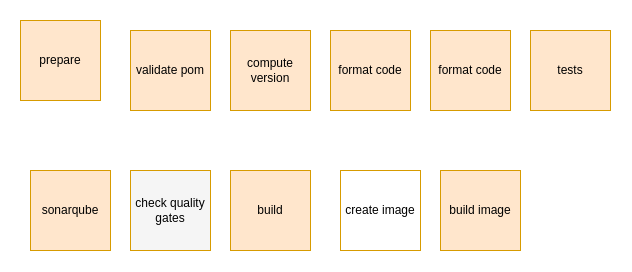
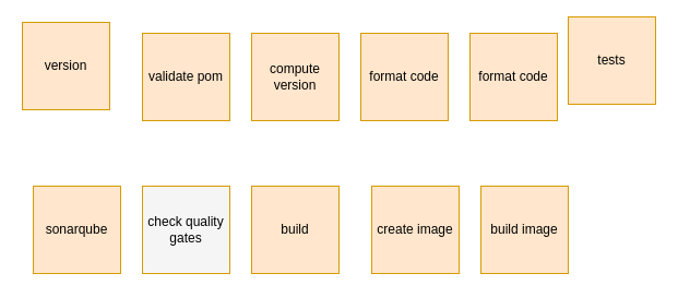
  <mxCell id="0" />
  <mxCell id="1" parent="0" />
- <mxCell id="2" value="prepare" style="whiteSpace=wrap;html=1;aspect=fixed;fillColor=#ffe6cc;strokeColor=#d79b00;" vertex="1" parent="1"><mxGeometry x="20" y="20" width="80" height="80" as="geometry" /></mxCell>
+ <mxCell id="2" value="version" style="whiteSpace=wrap;html=1;aspect=fixed;fillColor=#ffe6cc;strokeColor=#d79b00;" vertex="1" parent="1"><mxGeometry x="20" y="20" width="80" height="80" as="geometry" /></mxCell>
  <mxCell id="3" value="validate pom" style="whiteSpace=wrap;html=1;aspect=fixed;fillColor=#ffe6cc;strokeColor=#d79b00;" vertex="1" parent="1"><mxGeometry x="130" y="30" width="80" height="80" as="geometry" /></mxCell>
  <mxCell id="4" value="compute version" style="whiteSpace=wrap;html=1;aspect=fixed;fillColor=#ffe6cc;strokeColor=#d79b00;" vertex="1" parent="1"><mxGeometry x="230" y="30" width="80" height="80" as="geometry" /></mxCell>
  <mxCell id="5" value="format code" style="whiteSpace=wrap;html=1;aspect=fixed;fillColor=#ffe6cc;strokeColor=#d79b00;" vertex="1" parent="1"><mxGeometry x="330" y="30" width="80" height="80" as="geometry" /></mxCell>
  <mxCell id="6" value="format code" style="whiteSpace=wrap;html=1;aspect=fixed;fillColor=#ffe6cc;strokeColor=#d79b00;" vertex="1" parent="1"><mxGeometry x="430" y="30" width="80" height="80" as="geometry" /></mxCell>
- <mxCell id="7" value="tests" style="whiteSpace=wrap;html=1;aspect=fixed;fillColor=#ffe6cc;strokeColor=#d79b00;" vertex="1" parent="1"><mxGeometry x="530" y="30" width="80" height="80" as="geometry" /></mxCell>
+ <mxCell id="7" value="tests" style="whiteSpace=wrap;html=1;aspect=fixed;fillColor=#ffe6cc;strokeColor=#d79b00;" vertex="1" parent="1"><mxGeometry x="520" y="15" width="80" height="80" as="geometry" /></mxCell>
  <mxCell id="8" value="sonarqube" style="whiteSpace=wrap;html=1;aspect=fixed;fillColor=#ffe6cc;strokeColor=#d79b00;" vertex="1" parent="1"><mxGeometry x="30" y="170" width="80" height="80" as="geometry" /></mxCell>
  <mxCell id="9" value="check quality gates" style="whiteSpace=wrap;html=1;aspect=fixed;fillColor=#f5f5f5;strokeColor=#d79b00;" vertex="1" parent="1"><mxGeometry x="130" y="170" width="80" height="80" as="geometry" /></mxCell>
  <mxCell id="10" value="build" style="whiteSpace=wrap;html=1;aspect=fixed;fillColor=#ffe6cc;strokeColor=#d79b00;" vertex="1" parent="1"><mxGeometry x="230" y="170" width="80" height="80" as="geometry" /></mxCell>
- <mxCell id="11" value="create image" style="whiteSpace=wrap;html=1;aspect=fixed;fillColor=#ffffff;strokeColor=#d79b00;" vertex="1" parent="1"><mxGeometry x="340" y="170" width="80" height="80" as="geometry" /></mxCell>
+ <mxCell id="11" value="create image" style="whiteSpace=wrap;html=1;aspect=fixed;fillColor=#ffe6cc;strokeColor=#d79b00;" vertex="1" parent="1"><mxGeometry x="340" y="170" width="80" height="80" as="geometry" /></mxCell>
  <mxCell id="12" value="build image" style="whiteSpace=wrap;html=1;aspect=fixed;fillColor=#ffe6cc;strokeColor=#d79b00;" vertex="1" parent="1"><mxGeometry x="440" y="170" width="80" height="80" as="geometry" /></mxCell>
